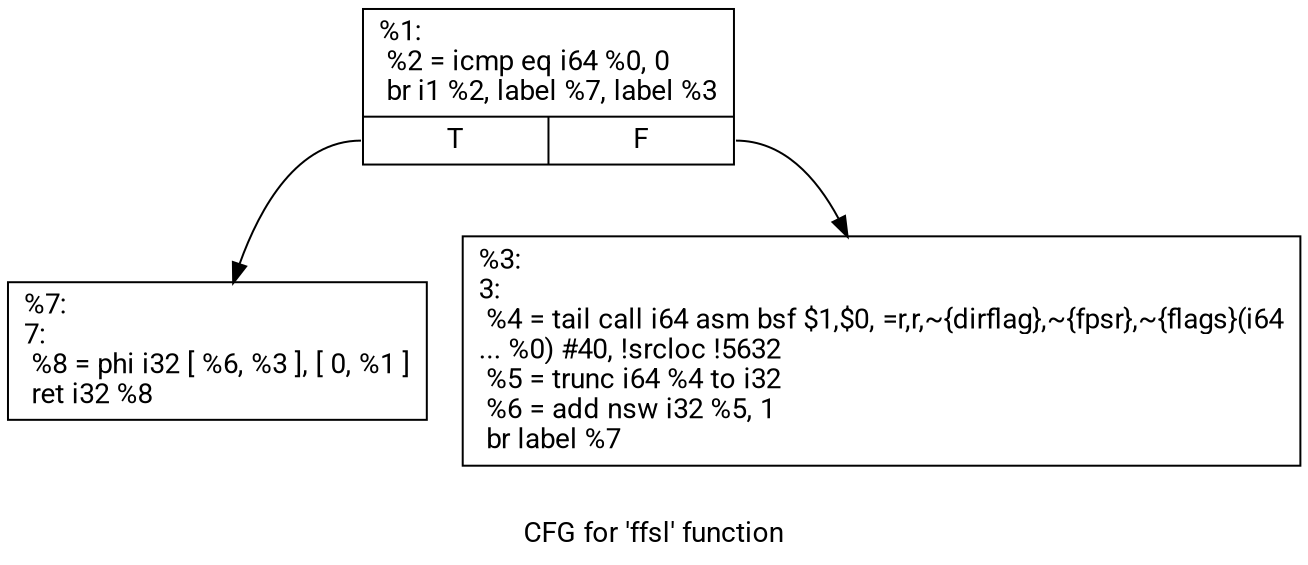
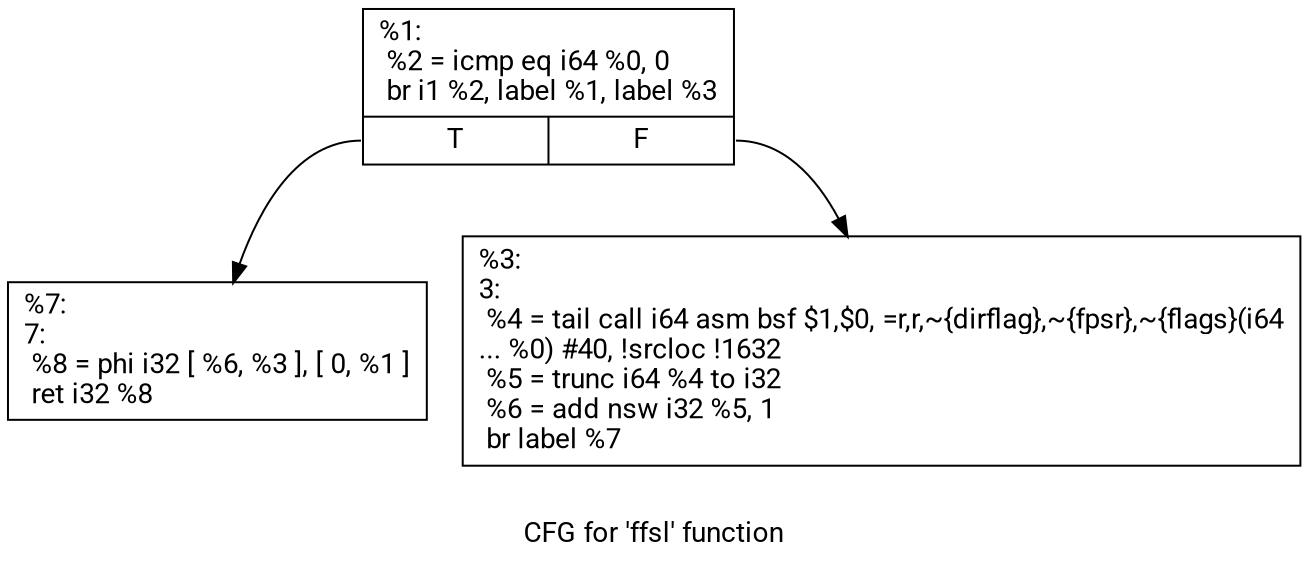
  digraph {
    fontname=Roboto
    label="CFG for 'ffsl' function"
    node [fontname=Roboto shape=record]
    edge [fontname=Roboto]
-   n1 [label="{%1:\l  %2 = icmp eq i64 %0, 0\l  br i1 %2, label %7, label %3\l|{<s0>T|<s1>F}}"]
+   n1 [label="{%1:\l  %2 = icmp eq i64 %0, 0\l  br i1 %2, label %1, label %3\l|{<s0>T|<s1>F}}"]
    n2 [label="{%7:\l7:                                                \l  %8 = phi i32 [ %6, %3 ], [ 0, %1 ]\l  ret i32 %8\l}"]
-   n3 [label="{%3:\l3:                                                \l  %4 = tail call i64 asm bsf $1,$0, =r,r,~\{dirflag\},~\{fpsr\},~\{flags\}(i64\l... %0) #40, !srcloc !5632\l  %5 = trunc i64 %4 to i32\l  %6 = add nsw i32 %5, 1\l  br label %7\l}"]
+   n3 [label="{%3:\l3:                                                \l  %4 = tail call i64 asm bsf $1,$0, =r,r,~\{dirflag\},~\{fpsr\},~\{flags\}(i64\l... %0) #40, !srcloc !1632\l  %5 = trunc i64 %4 to i32\l  %6 = add nsw i32 %5, 1\l  br label %7\l}"]
    n1 -> n2 [tailport=s0]
    n1 -> n3 [tailport=s1]
  }
